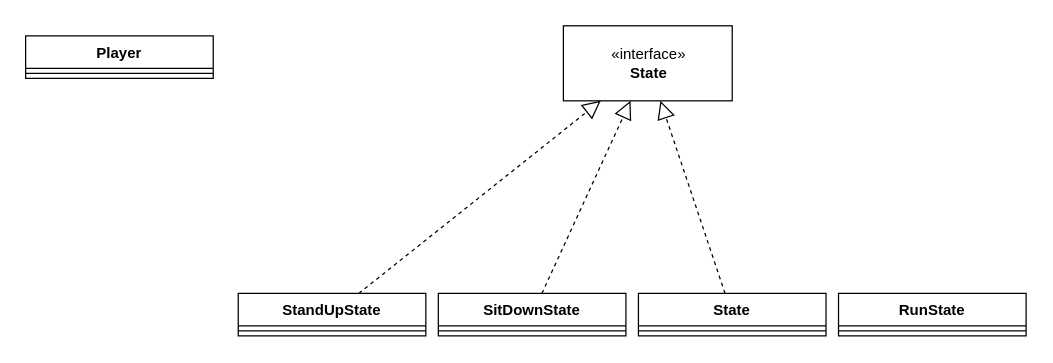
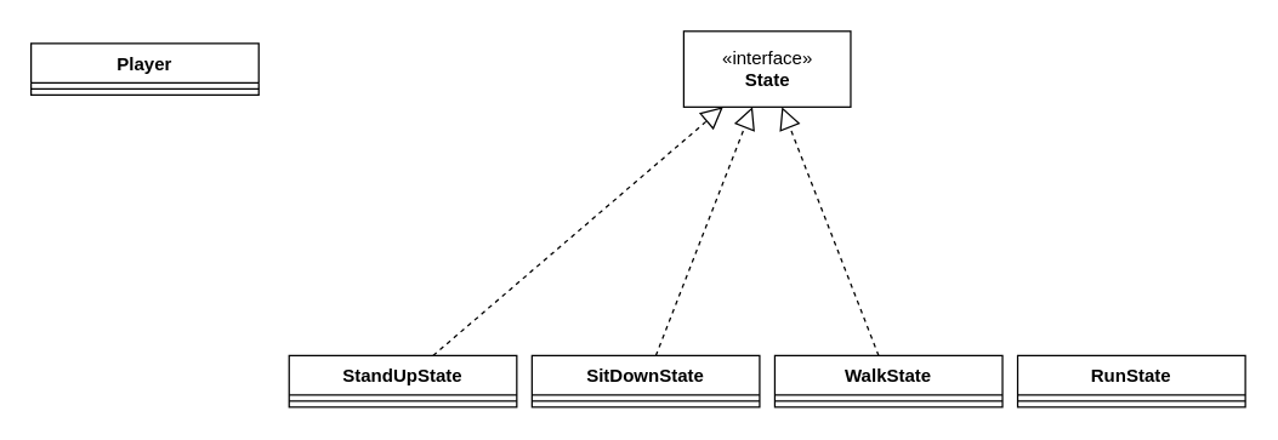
  <mxCell id="0" />
  <mxCell id="1" parent="0" />
  <mxCell id="2" value="Player" style="swimlane;fontStyle=1;align=center;verticalAlign=top;childLayout=stackLayout;horizontal=1;startSize=26;horizontalStack=0;resizeParent=1;resizeParentMax=0;resizeLast=0;collapsible=1;marginBottom=0;" vertex="1" parent="1"><mxGeometry x="20" y="28" width="150" height="34" as="geometry" /></mxCell>
  <mxCell id="3" value="" style="line;strokeWidth=1;fillColor=none;align=left;verticalAlign=middle;spacingTop=-1;spacingLeft=3;spacingRight=3;rotatable=0;labelPosition=right;points=[];portConstraint=eastwest;strokeColor=inherit;" vertex="1" parent="2"><mxGeometry y="26" width="150" height="8" as="geometry" /></mxCell>
  <mxCell id="4" value="StandUpState" style="swimlane;fontStyle=1;align=center;verticalAlign=top;childLayout=stackLayout;horizontal=1;startSize=26;horizontalStack=0;resizeParent=1;resizeParentMax=0;resizeLast=0;collapsible=1;marginBottom=0;" vertex="1" parent="1"><mxGeometry x="190" y="234" width="150" height="34" as="geometry" /></mxCell>
  <mxCell id="5" value="" style="line;strokeWidth=1;fillColor=none;align=left;verticalAlign=middle;spacingTop=-1;spacingLeft=3;spacingRight=3;rotatable=0;labelPosition=right;points=[];portConstraint=eastwest;strokeColor=inherit;" vertex="1" parent="4"><mxGeometry y="26" width="150" height="8" as="geometry" /></mxCell>
  <mxCell id="6" value="SitDownState" style="swimlane;fontStyle=1;align=center;verticalAlign=top;childLayout=stackLayout;horizontal=1;startSize=26;horizontalStack=0;resizeParent=1;resizeParentMax=0;resizeLast=0;collapsible=1;marginBottom=0;" vertex="1" parent="1"><mxGeometry x="350" y="234" width="150" height="34" as="geometry" /></mxCell>
  <mxCell id="7" value="" style="line;strokeWidth=1;fillColor=none;align=left;verticalAlign=middle;spacingTop=-1;spacingLeft=3;spacingRight=3;rotatable=0;labelPosition=right;points=[];portConstraint=eastwest;strokeColor=inherit;" vertex="1" parent="6"><mxGeometry y="26" width="150" height="8" as="geometry" /></mxCell>
- <mxCell id="8" value="State" style="swimlane;fontStyle=1;align=center;verticalAlign=top;childLayout=stackLayout;horizontal=1;startSize=26;horizontalStack=0;resizeParent=1;resizeParentMax=0;resizeLast=0;collapsible=1;marginBottom=0;" vertex="1" parent="1"><mxGeometry x="510" y="234" width="150" height="34" as="geometry" /></mxCell>
+ <mxCell id="8" value="WalkState" style="swimlane;fontStyle=1;align=center;verticalAlign=top;childLayout=stackLayout;horizontal=1;startSize=26;horizontalStack=0;resizeParent=1;resizeParentMax=0;resizeLast=0;collapsible=1;marginBottom=0;" vertex="1" parent="1"><mxGeometry x="510" y="234" width="150" height="34" as="geometry" /></mxCell>
  <mxCell id="9" value="" style="line;strokeWidth=1;fillColor=none;align=left;verticalAlign=middle;spacingTop=-1;spacingLeft=3;spacingRight=3;rotatable=0;labelPosition=right;points=[];portConstraint=eastwest;strokeColor=inherit;" vertex="1" parent="8"><mxGeometry y="26" width="150" height="8" as="geometry" /></mxCell>
  <mxCell id="10" value="RunState" style="swimlane;fontStyle=1;align=center;verticalAlign=top;childLayout=stackLayout;horizontal=1;startSize=26;horizontalStack=0;resizeParent=1;resizeParentMax=0;resizeLast=0;collapsible=1;marginBottom=0;" vertex="1" parent="1"><mxGeometry x="670" y="234" width="150" height="34" as="geometry" /></mxCell>
  <mxCell id="11" value="" style="line;strokeWidth=1;fillColor=none;align=left;verticalAlign=middle;spacingTop=-1;spacingLeft=3;spacingRight=3;rotatable=0;labelPosition=right;points=[];portConstraint=eastwest;strokeColor=inherit;" vertex="1" parent="10"><mxGeometry y="26" width="150" height="8" as="geometry" /></mxCell>
- <mxCell id="12" value="«interface»&lt;br&gt;&lt;b&gt;State&lt;/b&gt;" style="html=1;" vertex="1" parent="1"><mxGeometry x="450" y="20" width="135" height="60" as="geometry" /></mxCell>
+ <mxCell id="12" value="«interface»&lt;br&gt;&lt;b&gt;State&lt;/b&gt;" style="html=1;" vertex="1" parent="1"><mxGeometry x="450" y="20" width="110" height="50" as="geometry" /></mxCell>
  <mxCell id="13" value="" style="endArrow=block;dashed=1;endFill=0;endSize=12;html=1;rounded=0;" edge="1" parent="1" source="4" target="12"><mxGeometry width="160" relative="1" as="geometry"><mxPoint x="270" y="304" as="sourcePoint" /><mxPoint x="430" y="304" as="targetPoint" /></mxGeometry></mxCell>
  <mxCell id="14" value="" style="endArrow=block;dashed=1;endFill=0;endSize=12;html=1;rounded=0;" edge="1" parent="1" source="6" target="12"><mxGeometry width="160" relative="1" as="geometry"><mxPoint x="320" y="294" as="sourcePoint" /><mxPoint x="440" y="314" as="targetPoint" /></mxGeometry></mxCell>
  <mxCell id="15" value="" style="endArrow=block;dashed=1;endFill=0;endSize=12;html=1;rounded=0;" edge="1" parent="1" source="8" target="12"><mxGeometry width="160" relative="1" as="geometry"><mxPoint x="300" y="334" as="sourcePoint" /><mxPoint x="460" y="334" as="targetPoint" /></mxGeometry></mxCell>
